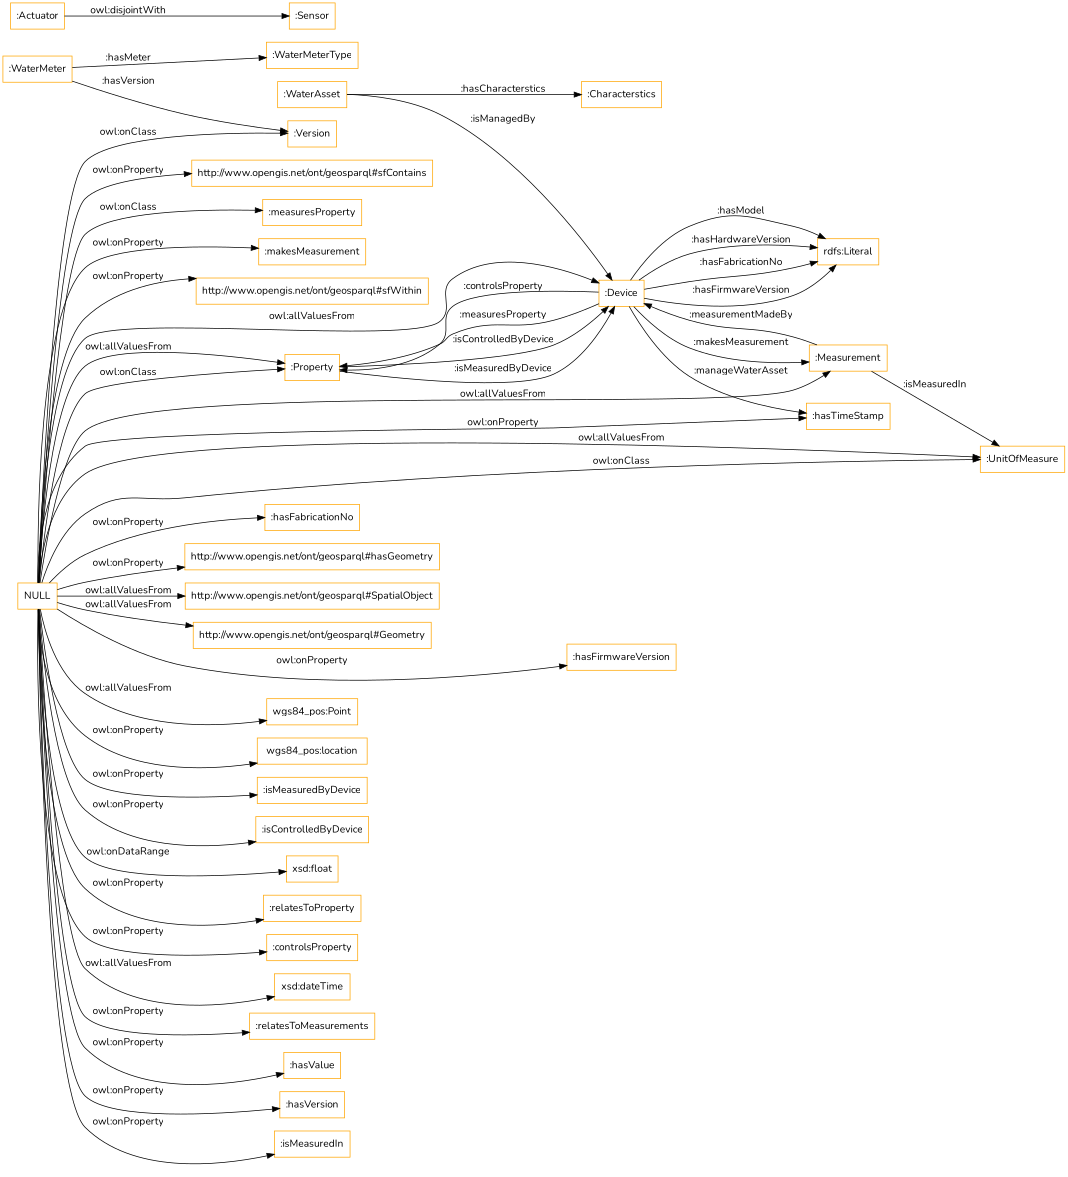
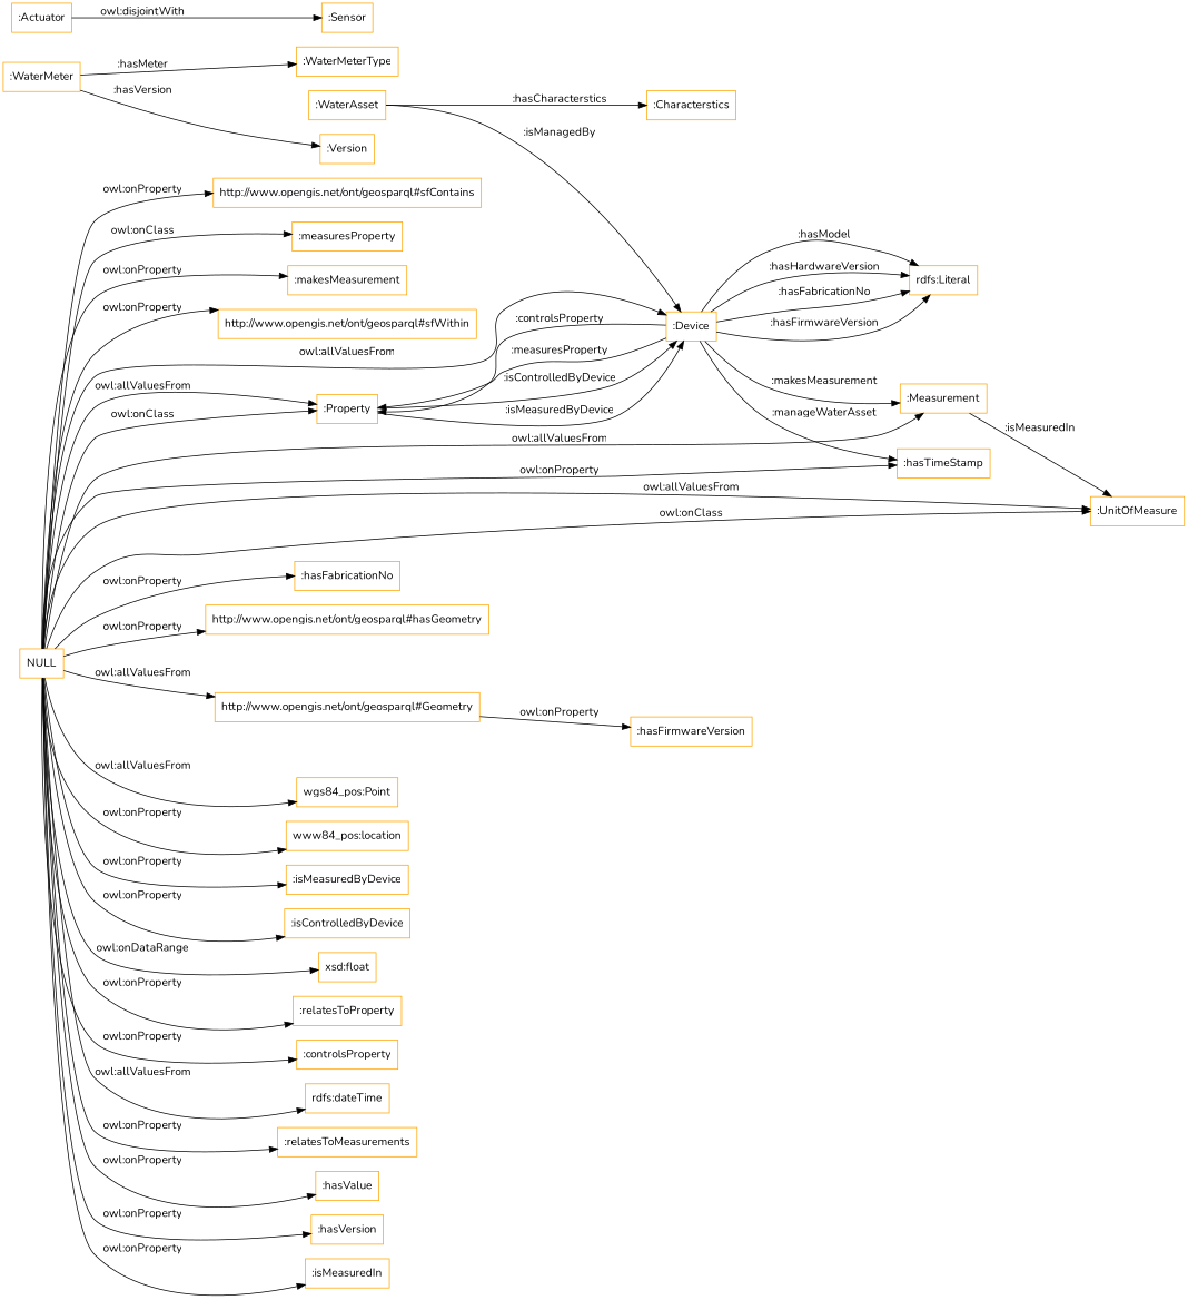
  digraph {
    fontname=Nunito
    rankdir=LR
    node [color=orange fontname=Nunito shape=rectangle]
    edge [fontname=Nunito]
    ":Property"
    ":Device"
    ":Measurement"
    "rdfs:Literal"
    ":hasTimeStamp"
    ":UnitOfMeasure"
    ":WaterAsset"
    ":Characterstics"
    ":WaterMeter"
    ":Version"
    ":WaterMeterType"
    ":Actuator"
    ":Sensor"
    NULL
-   "http://www.opengis.net/ont/geosparql#SpatialObject"
    "http://www.opengis.net/ont/geosparql#Geometry"
    "wgs84_pos:Point"
-   "wgs84_pos:location"
+   "wgs84_pos:location" [label="www84_pos:location"]
    ":isMeasuredByDevice"
    ":isControlledByDevice"
    "xsd:float"
    ":relatesToProperty"
    ":controlsProperty"
-   "xsd:dateTime"
+   "xsd:dateTime" [label="rdfs:dateTime"]
    ":relatesToMeasurements"
    ":hasValue"
    ":hasVersion"
    ":isMeasuredIn"
    "http://www.opengis.net/ont/geosparql#sfContains"
    ":measuresProperty"
    ":makesMeasurement"
    "http://www.opengis.net/ont/geosparql#sfWithin"
    ":hasFabricationNo"
    "http://www.opengis.net/ont/geosparql#hasGeometry"
    ":hasFirmwareVersion"
    ":Property" -> ":Device" [label=":isControlledByDevice"]
    ":Property" -> ":Device" [label=":isMeasuredByDevice"]
    ":Device" -> ":Property" [label=":controlsProperty"]
    ":Device" -> ":Property" [label=":measuresProperty"]
    ":Device" -> ":Measurement" [label=":makesMeasurement"]
    ":Device" -> "rdfs:Literal" [label=":hasModel"]
    ":Device" -> "rdfs:Literal" [label=":hasHardwareVersion"]
    ":Device" -> "rdfs:Literal" [label=":hasFabricationNo"]
    ":Device" -> "rdfs:Literal" [label=":hasFirmwareVersion"]
    ":Device" -> ":hasTimeStamp" [label=":manageWaterAsset"]
-   ":Measurement" -> ":Device" [label=":measurementMadeBy"]
    ":Measurement" -> ":UnitOfMeasure" [label=":isMeasuredIn"]
    ":WaterAsset" -> ":Device" [label=":isManagedBy"]
    ":WaterAsset" -> ":Characterstics" [label=":hasCharacterstics"]
    ":WaterMeter" -> ":Version" [label=":hasVersion"]
    ":WaterMeter" -> ":WaterMeterType" [label=":hasMeter"]
    ":Actuator" -> ":Sensor" [label="owl:disjointWith"]
    NULL -> ":Property" [label="owl:onClass"]
    NULL -> ":Property" [label="owl:allValuesFrom"]
    NULL -> ":Device" [label="owl:allValuesFrom"]
    NULL -> ":Measurement" [label="owl:allValuesFrom"]
    NULL -> ":hasTimeStamp" [label="owl:onProperty"]
    NULL -> ":UnitOfMeasure" [label="owl:allValuesFrom"]
    NULL -> ":UnitOfMeasure" [label="owl:onClass"]
-   NULL -> ":Version" [label="owl:onClass"]
-   NULL -> "http://www.opengis.net/ont/geosparql#SpatialObject" [label="owl:allValuesFrom"]
    NULL -> "http://www.opengis.net/ont/geosparql#Geometry" [label="owl:allValuesFrom"]
    NULL -> "wgs84_pos:Point" [label="owl:allValuesFrom"]
    NULL -> "wgs84_pos:location" [label="owl:onProperty"]
    NULL -> ":isMeasuredByDevice" [label="owl:onProperty"]
    NULL -> ":isControlledByDevice" [label="owl:onProperty"]
    NULL -> "xsd:float" [label="owl:onDataRange"]
    NULL -> ":relatesToProperty" [label="owl:onProperty"]
    NULL -> ":controlsProperty" [label="owl:onProperty"]
    NULL -> "xsd:dateTime" [label="owl:allValuesFrom"]
    NULL -> ":relatesToMeasurements" [label="owl:onProperty"]
    NULL -> ":hasValue" [label="owl:onProperty"]
    NULL -> ":hasVersion" [label="owl:onProperty"]
    NULL -> ":isMeasuredIn" [label="owl:onProperty"]
    NULL -> "http://www.opengis.net/ont/geosparql#sfContains" [label="owl:onProperty"]
    NULL -> ":measuresProperty" [label="owl:onClass"]
    NULL -> ":makesMeasurement" [label="owl:onProperty"]
    NULL -> "http://www.opengis.net/ont/geosparql#sfWithin" [label="owl:onProperty"]
    NULL -> ":hasFabricationNo" [label="owl:onProperty"]
    NULL -> "http://www.opengis.net/ont/geosparql#hasGeometry" [label="owl:onProperty"]
-   NULL -> ":hasFirmwareVersion" [label="owl:onProperty"]
+   "http://www.opengis.net/ont/geosparql#Geometry" -> ":hasFirmwareVersion" [label="owl:onProperty"]
  }
